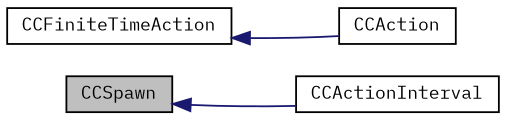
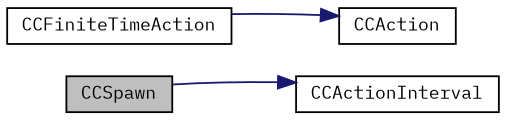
  digraph {
    fontname="IBM Plex Mono"
    rankdir=LR
    node [color=black fontname="IBM Plex Mono" fontsize=10 shape=record]
    edge [color=midnightblue dir=back fontname="IBM Plex Mono" fontsize=10 labelfontname=FreeSans labelfontsize=10 style=solid]
    n1 [fillcolor=grey75 fontcolor=black height=0.2 label=CCSpawn style=filled width=0.4]
    n2 [height=0.2 label=CCActionInterval width=0.4]
    n3 [height=0.2 label=CCFiniteTimeAction width=0.4]
    n4 [height=0.2 label=CCAction width=0.4]
-   n1 -> n2
-   n3 -> n4
+   n2 -> n1
+   n4 -> n3
  }
